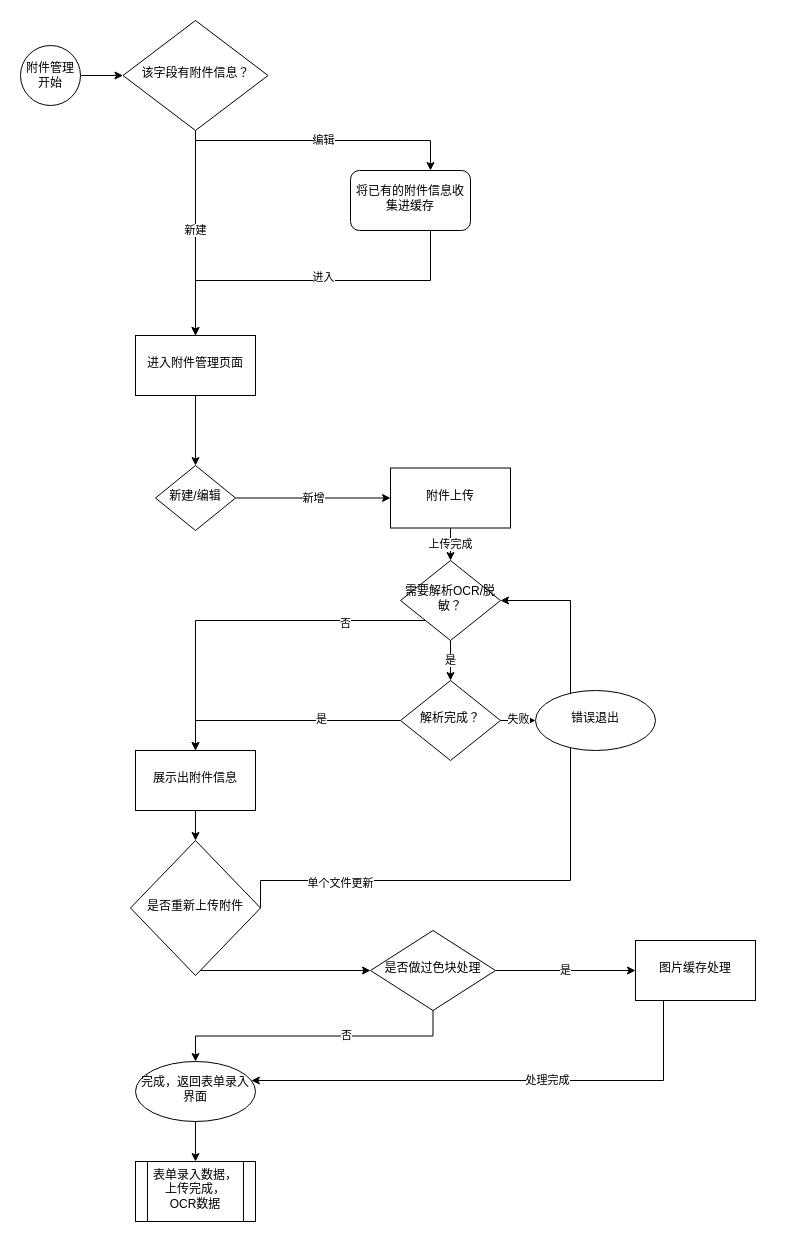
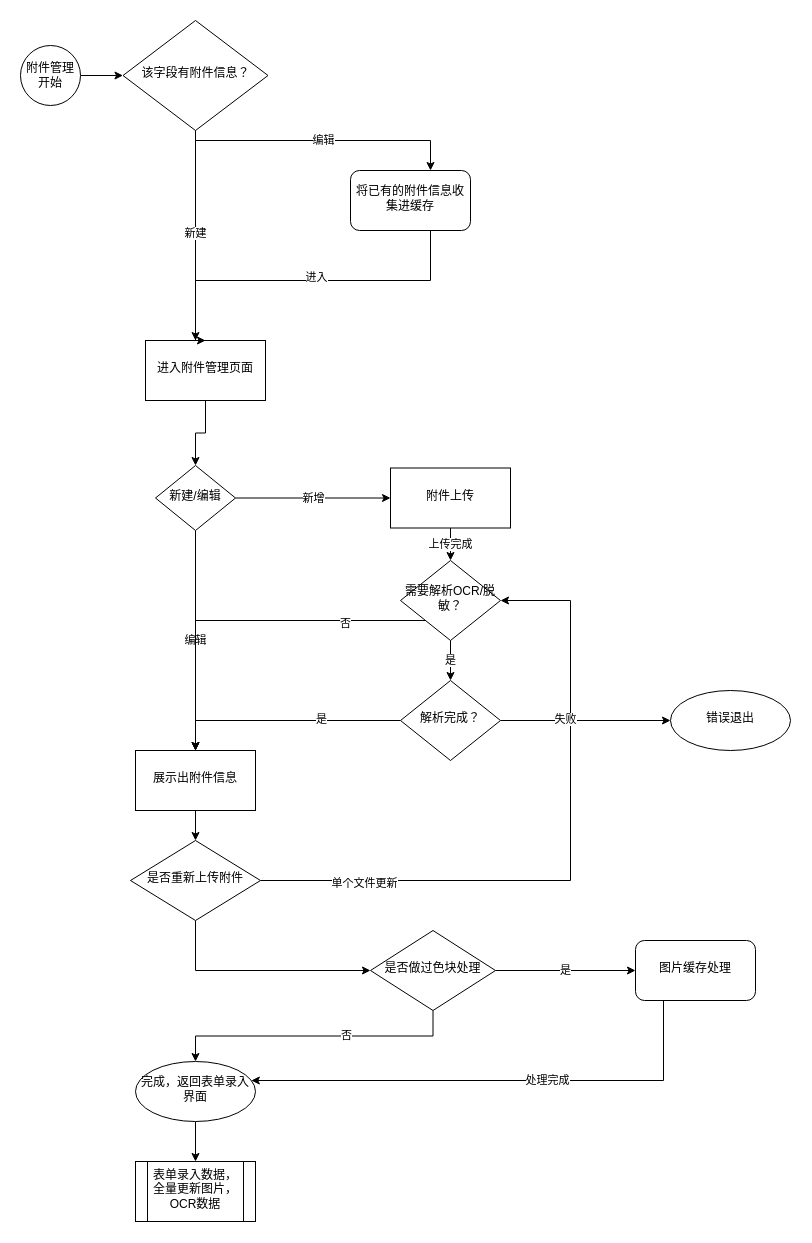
  <mxCell id="0" />
  <mxCell id="1" parent="0" />
  <mxCell id="2" style="edgeStyle=orthogonalEdgeStyle;rounded=0;orthogonalLoop=1;jettySize=auto;html=1;entryX=0;entryY=0.5;entryDx=0;entryDy=0;" edge="1" parent="1" source="3" target="4"><mxGeometry relative="1" as="geometry" /></mxCell>
  <mxCell id="3" value="附件管理开始" style="rounded=1;whiteSpace=wrap;html=1;fontSize=12;glass=0;strokeWidth=1;shadow=0;arcSize=50;" parent="1" vertex="1"><mxGeometry x="20" y="45" width="60" height="60" as="geometry" /></mxCell>
  <mxCell id="4" value="该字段有附件信息？" style="rhombus;whiteSpace=wrap;html=1;shadow=0;fontFamily=Helvetica;fontSize=12;align=center;strokeWidth=1;spacing=6;spacingTop=-4;" parent="1" vertex="1"><mxGeometry x="122.5" y="20" width="145" height="110" as="geometry" /></mxCell>
  <mxCell id="5" value="新建" style="edgeStyle=orthogonalEdgeStyle;rounded=0;orthogonalLoop=1;jettySize=auto;html=1;" edge="1" parent="1" target="8"><mxGeometry relative="1" as="geometry"><mxPoint x="210" y="140" as="sourcePoint" /><Array as="points"><mxPoint x="195" y="140" /></Array></mxGeometry></mxCell>
  <mxCell id="6" value="编辑" style="edgeStyle=orthogonalEdgeStyle;rounded=0;orthogonalLoop=1;jettySize=auto;html=1;exitX=0.5;exitY=1;exitDx=0;exitDy=0;" edge="1" parent="1" source="4" target="11"><mxGeometry relative="1" as="geometry"><mxPoint x="242.5" y="215" as="sourcePoint" /><Array as="points"><mxPoint x="195" y="140" /><mxPoint x="430" y="140" /></Array></mxGeometry></mxCell>
  <mxCell id="7" value="" style="edgeStyle=orthogonalEdgeStyle;rounded=0;orthogonalLoop=1;jettySize=auto;html=1;" edge="1" parent="1" source="8" target="14"><mxGeometry relative="1" as="geometry" /></mxCell>
- <mxCell id="8" value="进入附件管理页面" style="whiteSpace=wrap;html=1;shadow=0;strokeWidth=1;spacing=6;spacingTop=-4;" vertex="1" parent="1"><mxGeometry x="135" y="335" width="120" height="60" as="geometry" /></mxCell>
+ <mxCell id="8" value="进入附件管理页面" style="whiteSpace=wrap;html=1;shadow=0;strokeWidth=1;spacing=6;spacingTop=-4;" vertex="1" parent="1"><mxGeometry x="145" y="340" width="120" height="60" as="geometry" /></mxCell>
  <mxCell id="9" style="edgeStyle=orthogonalEdgeStyle;rounded=0;orthogonalLoop=1;jettySize=auto;html=1;entryX=0.5;entryY=0;entryDx=0;entryDy=0;" edge="1" parent="1" source="11" target="8"><mxGeometry relative="1" as="geometry"><Array as="points"><mxPoint x="430" y="280" /><mxPoint x="195" y="280" /></Array></mxGeometry></mxCell>
  <mxCell id="10" value="进入" style="edgeLabel;html=1;align=center;verticalAlign=middle;resizable=0;points=[];" vertex="1" connectable="0" parent="9"><mxGeometry x="-0.073" y="-4" relative="1" as="geometry"><mxPoint as="offset" /></mxGeometry></mxCell>
  <mxCell id="11" value="将已有的附件信息收集进缓存" style="whiteSpace=wrap;html=1;shadow=0;strokeWidth=1;spacing=6;spacingTop=-4;rounded=1;" vertex="1" parent="1"><mxGeometry x="350" y="170" width="120" height="60" as="geometry" /></mxCell>
+ <mxCell id="12" value="编辑" style="edgeStyle=orthogonalEdgeStyle;rounded=0;orthogonalLoop=1;jettySize=auto;html=1;" edge="1" parent="1" source="14" target="16"><mxGeometry relative="1" as="geometry" /></mxCell>
  <mxCell id="13" value="新增" style="edgeStyle=orthogonalEdgeStyle;rounded=0;orthogonalLoop=1;jettySize=auto;html=1;" edge="1" parent="1" source="14" target="18"><mxGeometry relative="1" as="geometry" /></mxCell>
  <mxCell id="14" value="新建/编辑" style="rhombus;whiteSpace=wrap;html=1;shadow=0;strokeWidth=1;spacing=6;spacingTop=-4;" vertex="1" parent="1"><mxGeometry x="155" y="465" width="80" height="65" as="geometry" /></mxCell>
  <mxCell id="15" value="" style="edgeStyle=orthogonalEdgeStyle;rounded=0;orthogonalLoop=1;jettySize=auto;html=1;entryX=0.5;entryY=0;entryDx=0;entryDy=0;" edge="1" parent="1" source="16" target="23"><mxGeometry relative="1" as="geometry"><mxPoint x="195" y="910" as="targetPoint" /></mxGeometry></mxCell>
  <mxCell id="16" value="展示出附件信息" style="whiteSpace=wrap;html=1;shadow=0;strokeWidth=1;spacing=6;spacingTop=-4;" vertex="1" parent="1"><mxGeometry x="135" y="750" width="120" height="60" as="geometry" /></mxCell>
  <mxCell id="17" value="上传完成" style="edgeStyle=orthogonalEdgeStyle;rounded=0;orthogonalLoop=1;jettySize=auto;html=1;" edge="1" parent="1" source="18" target="27"><mxGeometry relative="1" as="geometry" /></mxCell>
  <mxCell id="18" value="附件上传" style="whiteSpace=wrap;html=1;shadow=0;strokeWidth=1;spacing=6;spacingTop=-4;" vertex="1" parent="1"><mxGeometry x="390" y="467.5" width="120" height="60" as="geometry" /></mxCell>
  <mxCell id="19" style="edgeStyle=orthogonalEdgeStyle;rounded=0;orthogonalLoop=1;jettySize=auto;html=1;exitX=1;exitY=0.5;exitDx=0;exitDy=0;entryX=1;entryY=0.5;entryDx=0;entryDy=0;" edge="1" parent="1" source="23" target="27"><mxGeometry relative="1" as="geometry"><Array as="points"><mxPoint x="570" y="880" /><mxPoint x="570" y="600" /></Array></mxGeometry></mxCell>
  <mxCell id="20" value="是" style="edgeLabel;html=1;align=center;verticalAlign=middle;resizable=0;points=[];" vertex="1" connectable="0" parent="19"><mxGeometry x="-0.711" y="-3" relative="1" as="geometry"><mxPoint as="offset" /></mxGeometry></mxCell>
  <mxCell id="21" value="单个文件更新" style="edgeLabel;html=1;align=center;verticalAlign=middle;resizable=0;points=[];" vertex="1" connectable="0" parent="19"><mxGeometry x="-0.689" y="-2" relative="1" as="geometry"><mxPoint as="offset" /></mxGeometry></mxCell>
  <mxCell id="22" value="" style="edgeStyle=orthogonalEdgeStyle;rounded=0;orthogonalLoop=1;jettySize=auto;html=1;entryX=0;entryY=0.5;entryDx=0;entryDy=0;" edge="1" parent="1" source="23" target="39"><mxGeometry relative="1" as="geometry"><Array as="points"><mxPoint x="195" y="970" /></Array></mxGeometry></mxCell>
- <mxCell id="23" value="是否重新上传附件" style="rhombus;whiteSpace=wrap;html=1;shadow=0;strokeWidth=1;spacing=6;spacingTop=-4;" vertex="1" parent="1"><mxGeometry x="130" y="840" width="130" height="135" as="geometry" /></mxCell>
+ <mxCell id="23" value="是否重新上传附件" style="rhombus;whiteSpace=wrap;html=1;shadow=0;strokeWidth=1;spacing=6;spacingTop=-4;" vertex="1" parent="1"><mxGeometry x="130" y="840" width="130" height="80" as="geometry" /></mxCell>
  <mxCell id="24" value="是" style="edgeStyle=orthogonalEdgeStyle;rounded=0;orthogonalLoop=1;jettySize=auto;html=1;" edge="1" parent="1" source="27" target="32"><mxGeometry relative="1" as="geometry" /></mxCell>
  <mxCell id="25" style="edgeStyle=orthogonalEdgeStyle;rounded=0;orthogonalLoop=1;jettySize=auto;html=1;entryX=0.5;entryY=0;entryDx=0;entryDy=0;" edge="1" parent="1" source="27" target="16"><mxGeometry relative="1" as="geometry"><Array as="points"><mxPoint x="195" y="620" /></Array></mxGeometry></mxCell>
  <mxCell id="26" value="否" style="edgeLabel;html=1;align=center;verticalAlign=middle;resizable=0;points=[];" vertex="1" connectable="0" parent="25"><mxGeometry x="-0.548" y="2" relative="1" as="geometry"><mxPoint as="offset" /></mxGeometry></mxCell>
  <mxCell id="27" value="需要解析OCR/脱敏？" style="rhombus;whiteSpace=wrap;html=1;shadow=0;strokeWidth=1;spacing=6;spacingTop=-4;" vertex="1" parent="1"><mxGeometry x="400" y="560" width="100" height="80" as="geometry" /></mxCell>
  <mxCell id="28" style="edgeStyle=orthogonalEdgeStyle;rounded=0;orthogonalLoop=1;jettySize=auto;html=1;entryX=0.5;entryY=0;entryDx=0;entryDy=0;" edge="1" parent="1" source="32" target="16"><mxGeometry relative="1" as="geometry" /></mxCell>
  <mxCell id="29" value="是" style="edgeLabel;html=1;align=center;verticalAlign=middle;resizable=0;points=[];" vertex="1" connectable="0" parent="28"><mxGeometry x="-0.315" y="-2" relative="1" as="geometry"><mxPoint as="offset" /></mxGeometry></mxCell>
  <mxCell id="30" value="" style="edgeStyle=orthogonalEdgeStyle;rounded=0;orthogonalLoop=1;jettySize=auto;html=1;" edge="1" parent="1" source="32" target="33"><mxGeometry relative="1" as="geometry" /></mxCell>
  <mxCell id="31" value="失败" style="edgeLabel;html=1;align=center;verticalAlign=middle;resizable=0;points=[];" vertex="1" connectable="0" parent="30"><mxGeometry x="-0.249" y="2" relative="1" as="geometry"><mxPoint as="offset" /></mxGeometry></mxCell>
  <mxCell id="32" value="解析完成？" style="rhombus;whiteSpace=wrap;html=1;shadow=0;strokeWidth=1;spacing=6;spacingTop=-4;" vertex="1" parent="1"><mxGeometry x="400" y="680" width="100" height="80" as="geometry" /></mxCell>
- <mxCell id="33" value="错误退出" style="ellipse;whiteSpace=wrap;html=1;shadow=0;strokeWidth=1;spacing=6;spacingTop=-4;" vertex="1" parent="1"><mxGeometry x="535" y="690" width="120" height="60" as="geometry" /></mxCell>
+ <mxCell id="33" value="错误退出" style="ellipse;whiteSpace=wrap;html=1;shadow=0;strokeWidth=1;spacing=6;spacingTop=-4;" vertex="1" parent="1"><mxGeometry x="670" y="690" width="120" height="60" as="geometry" /></mxCell>
  <mxCell id="34" value="" style="edgeStyle=orthogonalEdgeStyle;rounded=0;orthogonalLoop=1;jettySize=auto;html=1;" edge="1" parent="1" source="35" target="43"><mxGeometry relative="1" as="geometry" /></mxCell>
  <mxCell id="35" value="完成，返回表单录入界面" style="ellipse;whiteSpace=wrap;html=1;shadow=0;strokeWidth=1;spacing=6;spacingTop=-4;" vertex="1" parent="1"><mxGeometry x="135" y="1061" width="120" height="60" as="geometry" /></mxCell>
  <mxCell id="36" value="是" style="edgeStyle=orthogonalEdgeStyle;rounded=0;orthogonalLoop=1;jettySize=auto;html=1;" edge="1" parent="1" source="39" target="42"><mxGeometry relative="1" as="geometry" /></mxCell>
  <mxCell id="37" style="edgeStyle=orthogonalEdgeStyle;rounded=0;orthogonalLoop=1;jettySize=auto;html=1;exitX=0.5;exitY=1;exitDx=0;exitDy=0;" edge="1" parent="1" source="39" target="35"><mxGeometry relative="1" as="geometry"><mxPoint x="190" y="1180" as="targetPoint" /></mxGeometry></mxCell>
  <mxCell id="38" value="否" style="edgeLabel;html=1;align=center;verticalAlign=middle;resizable=0;points=[];" vertex="1" connectable="0" parent="37"><mxGeometry x="-0.216" y="-1" relative="1" as="geometry"><mxPoint as="offset" /></mxGeometry></mxCell>
  <mxCell id="39" value="是否做过色块处理" style="rhombus;whiteSpace=wrap;html=1;shadow=0;strokeWidth=1;spacing=6;spacingTop=-4;" vertex="1" parent="1"><mxGeometry x="370" y="930" width="125" height="80" as="geometry" /></mxCell>
  <mxCell id="40" style="edgeStyle=orthogonalEdgeStyle;rounded=0;orthogonalLoop=1;jettySize=auto;html=1;" edge="1" parent="1" source="42" target="35"><mxGeometry relative="1" as="geometry"><mxPoint x="195" y="1080" as="targetPoint" /><Array as="points"><mxPoint x="663" y="1080" /><mxPoint x="195" y="1080" /></Array></mxGeometry></mxCell>
  <mxCell id="41" value="处理完成" style="edgeLabel;html=1;align=center;verticalAlign=middle;resizable=0;points=[];" vertex="1" connectable="0" parent="40"><mxGeometry x="-0.2" y="-1" relative="1" as="geometry"><mxPoint as="offset" /></mxGeometry></mxCell>
- <mxCell id="42" value="图片缓存处理" style="whiteSpace=wrap;html=1;shadow=0;strokeWidth=1;spacing=6;spacingTop=-4;" vertex="1" parent="1"><mxGeometry x="635" y="940" width="120" height="60" as="geometry" /></mxCell>
- <mxCell id="43" value="表单录入数据，&lt;br&gt;上传完成，&lt;br&gt;OCR数据" style="shape=process;whiteSpace=wrap;html=1;backgroundOutline=1;shadow=0;strokeWidth=1;spacing=6;spacingTop=-4;" vertex="1" parent="1"><mxGeometry x="135" y="1161" width="120" height="60" as="geometry" /></mxCell>
+ <mxCell id="42" value="图片缓存处理" style="whiteSpace=wrap;html=1;shadow=0;strokeWidth=1;spacing=6;spacingTop=-4;rounded=1;" vertex="1" parent="1"><mxGeometry x="635" y="940" width="120" height="60" as="geometry" /></mxCell>
+ <mxCell id="43" value="表单录入数据，&lt;br&gt;全量更新图片，&lt;br&gt;OCR数据" style="shape=process;whiteSpace=wrap;html=1;backgroundOutline=1;shadow=0;strokeWidth=1;spacing=6;spacingTop=-4;" vertex="1" parent="1"><mxGeometry x="135" y="1161" width="120" height="60" as="geometry" /></mxCell>
